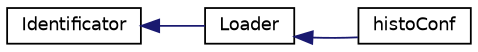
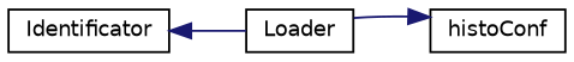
  digraph {
    rankdir=LR
    node [color=black fillcolor=white fontname=Helvetica fontsize=10 shape=record style=filled]
    edge [color=midnightblue dir=back fontname=Helvetica fontsize=10 labelfontname=Helvetica labelfontsize=10 style=solid]
    n1 [height=0.2 label=Loader width=0.4]
    n2 [height=0.2 label=histoConf width=0.4]
    n3 [height=0.2 label=Identificator width=0.4]
-   n1 -> n2
+   n2 -> n1
    n3 -> n1
  }
